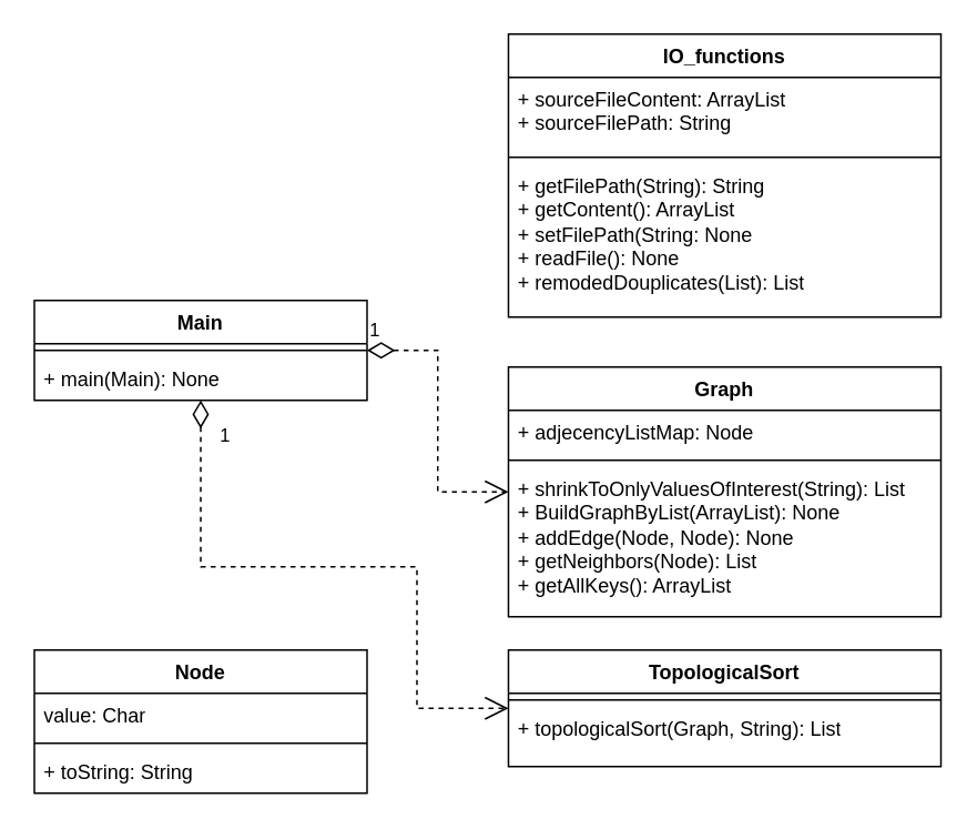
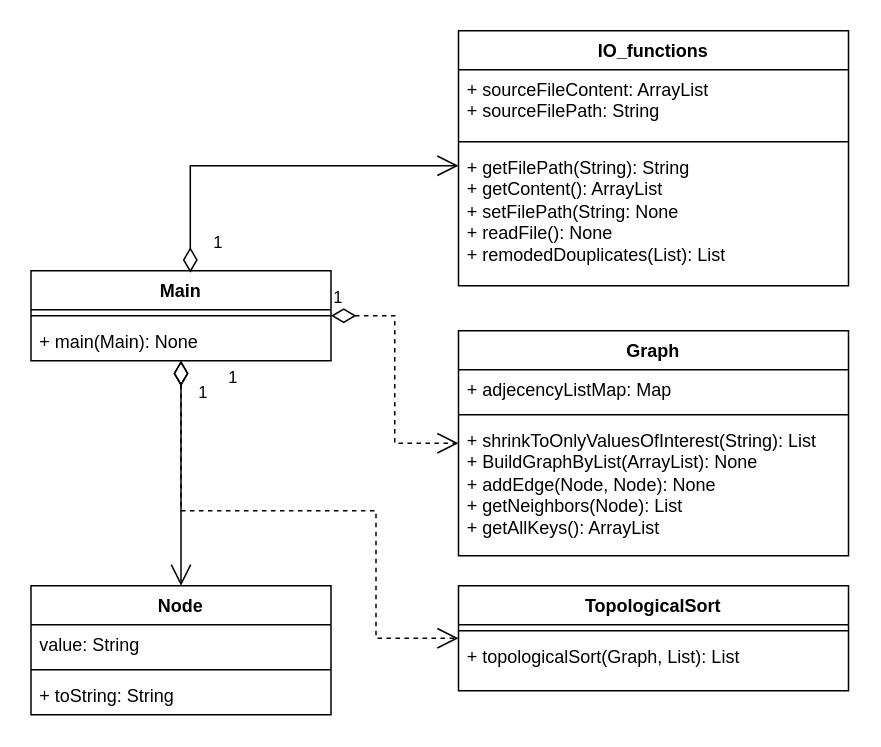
  <mxCell id="0" />
  <mxCell id="1" parent="0" />
  <mxCell id="2" value="&lt;div&gt;Graph&lt;/div&gt;&lt;div&gt;&lt;br&gt;&lt;/div&gt;" style="swimlane;fontStyle=1;align=center;verticalAlign=top;childLayout=stackLayout;horizontal=1;startSize=26;horizontalStack=0;resizeParent=1;resizeParentMax=0;resizeLast=0;collapsible=1;marginBottom=0;whiteSpace=wrap;html=1;" vertex="1" parent="1"><mxGeometry x="305" y="220" width="260" height="150" as="geometry" /></mxCell>
- <mxCell id="3" value="+ adjecencyListMap: Node" style="text;strokeColor=none;fillColor=none;align=left;verticalAlign=top;spacingLeft=4;spacingRight=4;overflow=hidden;rotatable=0;points=[[0,0.5],[1,0.5]];portConstraint=eastwest;whiteSpace=wrap;html=1;" vertex="1" parent="2"><mxGeometry y="26" width="260" height="26" as="geometry" /></mxCell>
+ <mxCell id="3" value="+ adjecencyListMap: Map" style="text;strokeColor=none;fillColor=none;align=left;verticalAlign=top;spacingLeft=4;spacingRight=4;overflow=hidden;rotatable=0;points=[[0,0.5],[1,0.5]];portConstraint=eastwest;whiteSpace=wrap;html=1;" vertex="1" parent="2"><mxGeometry y="26" width="260" height="26" as="geometry" /></mxCell>
  <mxCell id="4" value="" style="line;strokeWidth=1;fillColor=none;align=left;verticalAlign=middle;spacingTop=-1;spacingLeft=3;spacingRight=3;rotatable=0;labelPosition=right;points=[];portConstraint=eastwest;strokeColor=inherit;" vertex="1" parent="2"><mxGeometry y="52" width="260" height="8" as="geometry" /></mxCell>
  <mxCell id="5" value="&lt;div&gt;+ shrinkToOnlyValuesOfInterest(String): List&lt;/div&gt;&lt;div&gt;+ BuildGraphByList(ArrayList): None&lt;/div&gt;&lt;div&gt;+ addEdge(Node, Node): None&lt;/div&gt;&lt;div&gt;+ getNeighbors(Node): List&lt;/div&gt;&lt;div&gt;+ getAllKeys(): ArrayList&lt;br&gt;&lt;/div&gt;" style="text;strokeColor=none;fillColor=none;align=left;verticalAlign=top;spacingLeft=4;spacingRight=4;overflow=hidden;rotatable=0;points=[[0,0.5],[1,0.5]];portConstraint=eastwest;whiteSpace=wrap;html=1;" vertex="1" parent="2"><mxGeometry y="60" width="260" height="90" as="geometry" /></mxCell>
  <mxCell id="6" value="&lt;div&gt;IO_functions&lt;/div&gt;&lt;div&gt;&lt;br&gt;&lt;/div&gt;" style="swimlane;fontStyle=1;align=center;verticalAlign=top;childLayout=stackLayout;horizontal=1;startSize=26;horizontalStack=0;resizeParent=1;resizeParentMax=0;resizeLast=0;collapsible=1;marginBottom=0;whiteSpace=wrap;html=1;" vertex="1" parent="1"><mxGeometry x="305" y="20" width="260" height="170" as="geometry" /></mxCell>
  <mxCell id="7" value="&lt;div&gt;+ sourceFileContent: ArrayList&lt;/div&gt;&lt;div&gt;+ sourceFilePath: String&lt;br&gt;&lt;/div&gt;" style="text;strokeColor=none;fillColor=none;align=left;verticalAlign=top;spacingLeft=4;spacingRight=4;overflow=hidden;rotatable=0;points=[[0,0.5],[1,0.5]];portConstraint=eastwest;whiteSpace=wrap;html=1;" vertex="1" parent="6"><mxGeometry y="26" width="260" height="44" as="geometry" /></mxCell>
  <mxCell id="8" value="" style="line;strokeWidth=1;fillColor=none;align=left;verticalAlign=middle;spacingTop=-1;spacingLeft=3;spacingRight=3;rotatable=0;labelPosition=right;points=[];portConstraint=eastwest;strokeColor=inherit;" vertex="1" parent="6"><mxGeometry y="70" width="260" height="8" as="geometry" /></mxCell>
  <mxCell id="9" value="&lt;div&gt;+ getFilePath(String): String&lt;/div&gt;&lt;div&gt;+ getContent(): ArrayList&lt;/div&gt;&lt;div&gt;+ setFilePath(String: None&lt;/div&gt;&lt;div&gt;+ readFile(): None&lt;/div&gt;&lt;div&gt;+ remodedDouplicates(List): List&lt;br&gt;&lt;/div&gt;" style="text;strokeColor=none;fillColor=none;align=left;verticalAlign=top;spacingLeft=4;spacingRight=4;overflow=hidden;rotatable=0;points=[[0,0.5],[1,0.5]];portConstraint=eastwest;whiteSpace=wrap;html=1;" vertex="1" parent="6"><mxGeometry y="78" width="260" height="92" as="geometry" /></mxCell>
  <mxCell id="10" value="&lt;div&gt;Main&lt;/div&gt;&lt;div&gt;&lt;br&gt;&lt;/div&gt;" style="swimlane;fontStyle=1;align=center;verticalAlign=top;childLayout=stackLayout;horizontal=1;startSize=26;horizontalStack=0;resizeParent=1;resizeParentMax=0;resizeLast=0;collapsible=1;marginBottom=0;whiteSpace=wrap;html=1;" vertex="1" parent="1"><mxGeometry x="20" y="180" width="200" height="60" as="geometry" /></mxCell>
  <mxCell id="11" value="" style="line;strokeWidth=1;fillColor=none;align=left;verticalAlign=middle;spacingTop=-1;spacingLeft=3;spacingRight=3;rotatable=0;labelPosition=right;points=[];portConstraint=eastwest;strokeColor=inherit;" vertex="1" parent="10"><mxGeometry y="26" width="200" height="8" as="geometry" /></mxCell>
  <mxCell id="12" value="+ main(Main): None" style="text;strokeColor=none;fillColor=none;align=left;verticalAlign=top;spacingLeft=4;spacingRight=4;overflow=hidden;rotatable=0;points=[[0,0.5],[1,0.5]];portConstraint=eastwest;whiteSpace=wrap;html=1;" vertex="1" parent="10"><mxGeometry y="34" width="200" height="26" as="geometry" /></mxCell>
  <mxCell id="13" value="&lt;div&gt;Node&lt;/div&gt;&lt;div&gt;&lt;br&gt;&lt;/div&gt;" style="swimlane;fontStyle=1;align=center;verticalAlign=top;childLayout=stackLayout;horizontal=1;startSize=26;horizontalStack=0;resizeParent=1;resizeParentMax=0;resizeLast=0;collapsible=1;marginBottom=0;whiteSpace=wrap;html=1;" vertex="1" parent="1"><mxGeometry x="20" y="390" width="200" height="86" as="geometry" /></mxCell>
- <mxCell id="14" value="value: Char" style="text;strokeColor=none;fillColor=none;align=left;verticalAlign=top;spacingLeft=4;spacingRight=4;overflow=hidden;rotatable=0;points=[[0,0.5],[1,0.5]];portConstraint=eastwest;whiteSpace=wrap;html=1;" vertex="1" parent="13"><mxGeometry y="26" width="200" height="26" as="geometry" /></mxCell>
+ <mxCell id="14" value="value: String" style="text;strokeColor=none;fillColor=none;align=left;verticalAlign=top;spacingLeft=4;spacingRight=4;overflow=hidden;rotatable=0;points=[[0,0.5],[1,0.5]];portConstraint=eastwest;whiteSpace=wrap;html=1;" vertex="1" parent="13"><mxGeometry y="26" width="200" height="26" as="geometry" /></mxCell>
  <mxCell id="15" value="" style="line;strokeWidth=1;fillColor=none;align=left;verticalAlign=middle;spacingTop=-1;spacingLeft=3;spacingRight=3;rotatable=0;labelPosition=right;points=[];portConstraint=eastwest;strokeColor=inherit;" vertex="1" parent="13"><mxGeometry y="52" width="200" height="8" as="geometry" /></mxCell>
  <mxCell id="16" value="+ toString: String" style="text;strokeColor=none;fillColor=none;align=left;verticalAlign=top;spacingLeft=4;spacingRight=4;overflow=hidden;rotatable=0;points=[[0,0.5],[1,0.5]];portConstraint=eastwest;whiteSpace=wrap;html=1;" vertex="1" parent="13"><mxGeometry y="60" width="200" height="26" as="geometry" /></mxCell>
  <mxCell id="17" value="TopologicalSort" style="swimlane;fontStyle=1;align=center;verticalAlign=top;childLayout=stackLayout;horizontal=1;startSize=26;horizontalStack=0;resizeParent=1;resizeParentMax=0;resizeLast=0;collapsible=1;marginBottom=0;whiteSpace=wrap;html=1;" vertex="1" parent="1"><mxGeometry x="305" y="390" width="260" height="70" as="geometry" /></mxCell>
  <mxCell id="18" value="" style="line;strokeWidth=1;fillColor=none;align=left;verticalAlign=middle;spacingTop=-1;spacingLeft=3;spacingRight=3;rotatable=0;labelPosition=right;points=[];portConstraint=eastwest;strokeColor=inherit;" vertex="1" parent="17"><mxGeometry y="26" width="260" height="8" as="geometry" /></mxCell>
- <mxCell id="19" value="&lt;div&gt;+ topologicalSort(Graph, String): List&lt;/div&gt;" style="text;strokeColor=none;fillColor=none;align=left;verticalAlign=top;spacingLeft=4;spacingRight=4;overflow=hidden;rotatable=0;points=[[0,0.5],[1,0.5]];portConstraint=eastwest;whiteSpace=wrap;html=1;" vertex="1" parent="17"><mxGeometry y="34" width="260" height="36" as="geometry" /></mxCell>
+ <mxCell id="19" value="&lt;div&gt;+ topologicalSort(Graph, List): List&lt;/div&gt;" style="text;strokeColor=none;fillColor=none;align=left;verticalAlign=top;spacingLeft=4;spacingRight=4;overflow=hidden;rotatable=0;points=[[0,0.5],[1,0.5]];portConstraint=eastwest;whiteSpace=wrap;html=1;" vertex="1" parent="17"><mxGeometry y="34" width="260" height="36" as="geometry" /></mxCell>
+ <mxCell id="20" value="1" style="endArrow=open;html=1;endSize=12;startArrow=diamondThin;startSize=14;startFill=0;edgeStyle=orthogonalEdgeStyle;align=left;verticalAlign=bottom;rounded=0;exitX=0.531;exitY=0.021;exitDx=0;exitDy=0;exitPerimeter=0;" edge="1" parent="1" source="10" target="6"><mxGeometry x="-0.91" y="-14" relative="1" as="geometry"><mxPoint x="220" y="220" as="sourcePoint" /><mxPoint x="250" y="144" as="targetPoint" /><Array as="points"><mxPoint x="126" y="110" /></Array><mxPoint as="offset" /></mxGeometry></mxCell>
  <mxCell id="21" value="1" style="endArrow=open;html=1;endSize=12;startArrow=diamondThin;startSize=14;startFill=0;edgeStyle=orthogonalEdgeStyle;align=left;verticalAlign=bottom;rounded=0;dashed=1;" edge="1" parent="1" source="10" target="2"><mxGeometry x="-1" y="3" relative="1" as="geometry"><mxPoint x="180" y="310" as="sourcePoint" /><mxPoint x="340" y="310" as="targetPoint" /></mxGeometry></mxCell>
+ <mxCell id="22" value="1" style="endArrow=open;html=1;endSize=12;startArrow=diamondThin;startSize=14;startFill=0;edgeStyle=orthogonalEdgeStyle;align=left;verticalAlign=bottom;rounded=0;" edge="1" parent="1" source="10" target="13"><mxGeometry x="-0.733" y="30" relative="1" as="geometry"><mxPoint x="180" y="310" as="sourcePoint" /><mxPoint x="340" y="310" as="targetPoint" /><mxPoint as="offset" /></mxGeometry></mxCell>
  <mxCell id="23" value="1" style="endArrow=open;html=1;endSize=12;startArrow=diamondThin;startSize=14;startFill=0;edgeStyle=orthogonalEdgeStyle;align=left;verticalAlign=bottom;rounded=0;dashed=1;" edge="1" parent="1" source="10" target="17"><mxGeometry x="-0.838" y="10" relative="1" as="geometry"><mxPoint x="180" y="310" as="sourcePoint" /><mxPoint x="340" y="310" as="targetPoint" /><Array as="points"><mxPoint x="120" y="340" /><mxPoint x="250" y="340" /><mxPoint x="250" y="425" /></Array><mxPoint as="offset" /></mxGeometry></mxCell>
